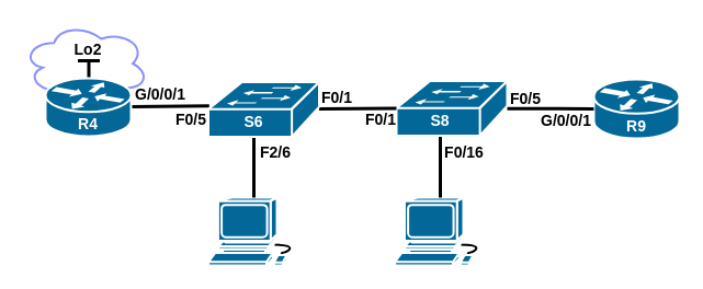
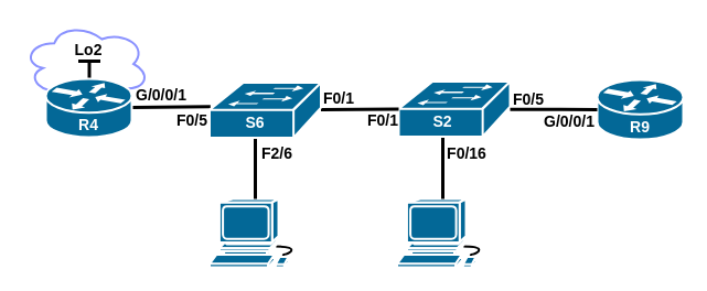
  <mxCell id="0" />
  <mxCell id="1" parent="0" />
  <mxCell id="2" value="" style="group" parent="1" vertex="1" connectable="0"><mxGeometry x="361" y="74.5" width="101" height="53" as="geometry" /></mxCell>
  <mxCell id="3" value="" style="shape=mxgraph.cisco.switches.workgroup_switch;sketch=0;html=1;pointerEvents=1;dashed=0;fillColor=#036897;strokeColor=#ffffff;strokeWidth=2;verticalLabelPosition=bottom;verticalAlign=top;align=center;outlineConnect=0;" parent="2" vertex="1"><mxGeometry y="-1" width="101" height="50" as="geometry" /></mxCell>
- <mxCell id="4" value="&lt;b&gt;&lt;font color=&quot;#ffffff&quot; style=&quot;font-size: 14px;&quot;&gt;S8&lt;/font&gt;&lt;/b&gt;" style="text;html=1;align=center;verticalAlign=middle;whiteSpace=wrap;rounded=0;" parent="2" vertex="1"><mxGeometry x="10" y="20" width="60" height="30" as="geometry" /></mxCell>
+ <mxCell id="4" value="&lt;b&gt;&lt;font color=&quot;#ffffff&quot; style=&quot;font-size: 14px;&quot;&gt;S2&lt;/font&gt;&lt;/b&gt;" style="text;html=1;align=center;verticalAlign=middle;whiteSpace=wrap;rounded=0;" parent="2" vertex="1"><mxGeometry x="10" y="20" width="60" height="30" as="geometry" /></mxCell>
  <mxCell id="5" value="&lt;b&gt;&lt;font style=&quot;font-size: 14px;&quot;&gt;F0/5&lt;/font&gt;&lt;/b&gt;" style="text;html=1;align=center;verticalAlign=middle;whiteSpace=wrap;rounded=0;" parent="1" vertex="1"><mxGeometry x="144" y="93.5" width="60" height="30" as="geometry" /></mxCell>
  <mxCell id="6" value="&lt;b&gt;&lt;font style=&quot;font-size: 14px;&quot;&gt;F0/5&lt;/font&gt;&lt;/b&gt;" style="text;html=1;align=center;verticalAlign=middle;whiteSpace=wrap;rounded=0;" parent="1" vertex="1"><mxGeometry x="449" y="74.5" width="60" height="30" as="geometry" /></mxCell>
  <mxCell id="7" value="&lt;b&gt;&lt;font style=&quot;font-size: 14px;&quot;&gt;G/0/0/1&lt;/font&gt;&lt;/b&gt;" style="text;html=1;align=center;verticalAlign=middle;whiteSpace=wrap;rounded=0;" parent="1" vertex="1"><mxGeometry x="116" y="68.5" width="60" height="34" as="geometry" /></mxCell>
  <mxCell id="8" value="&lt;b&gt;&lt;font style=&quot;font-size: 14px;&quot;&gt;F0/1&lt;/font&gt;&lt;/b&gt;" style="text;html=1;align=center;verticalAlign=middle;whiteSpace=wrap;rounded=0;" parent="1" vertex="1"><mxGeometry x="317" y="93.5" width="60" height="30" as="geometry" /></mxCell>
  <mxCell id="9" value="" style="endArrow=none;html=1;rounded=0;strokeWidth=3;entryX=0.008;entryY=0.437;entryDx=0;entryDy=0;entryPerimeter=0;" parent="1" source="27" target="13" edge="1"><mxGeometry width="50" height="50" relative="1" as="geometry"><mxPoint x="211" y="-10" as="sourcePoint" /><mxPoint x="171" y="100" as="targetPoint" /></mxGeometry></mxCell>
  <mxCell id="10" value="" style="endArrow=none;html=1;rounded=0;entryX=0;entryY=0.5;entryDx=0;entryDy=0;entryPerimeter=0;strokeWidth=3;" parent="1" source="13" target="3" edge="1"><mxGeometry width="50" height="50" relative="1" as="geometry"><mxPoint x="331" y="40" as="sourcePoint" /><mxPoint x="429" y="40" as="targetPoint" /></mxGeometry></mxCell>
  <mxCell id="11" value="&lt;b&gt;&lt;font style=&quot;font-size: 14px;&quot;&gt;F0/1&lt;/font&gt;&lt;/b&gt;" style="text;html=1;align=center;verticalAlign=middle;whiteSpace=wrap;rounded=0;" parent="1" vertex="1"><mxGeometry x="277" y="73.5" width="60" height="30" as="geometry" /></mxCell>
  <mxCell id="12" value="" style="group" parent="1" vertex="1" connectable="0"><mxGeometry x="189.5" y="74.5" width="101" height="53" as="geometry" /></mxCell>
  <mxCell id="13" value="" style="shape=mxgraph.cisco.switches.workgroup_switch;sketch=0;html=1;pointerEvents=1;dashed=0;fillColor=#036897;strokeColor=#ffffff;strokeWidth=2;verticalLabelPosition=bottom;verticalAlign=top;align=center;outlineConnect=0;" parent="12" vertex="1"><mxGeometry width="101" height="50" as="geometry" /></mxCell>
  <mxCell id="14" value="&lt;b&gt;&lt;font color=&quot;#ffffff&quot; style=&quot;font-size: 14px;&quot;&gt;S6&lt;/font&gt;&lt;/b&gt;" style="text;html=1;align=center;verticalAlign=middle;whiteSpace=wrap;rounded=0;" parent="12" vertex="1"><mxGeometry x="11.5" y="21" width="60" height="30" as="geometry" /></mxCell>
  <mxCell id="15" value="" style="group" parent="1" vertex="1" connectable="0"><mxGeometry x="541" y="72" width="78" height="58" as="geometry" /></mxCell>
  <mxCell id="16" value="" style="shape=mxgraph.cisco.routers.router;sketch=0;html=1;pointerEvents=1;dashed=0;fillColor=#036897;strokeColor=#ffffff;strokeWidth=2;verticalLabelPosition=bottom;verticalAlign=top;align=center;outlineConnect=0;" parent="15" vertex="1"><mxGeometry width="78" height="53.93" as="geometry" /></mxCell>
  <mxCell id="17" value="&lt;b&gt;&lt;font color=&quot;#ffffff&quot; style=&quot;font-size: 14px;&quot;&gt;R9&lt;/font&gt;&lt;/b&gt;" style="text;html=1;align=center;verticalAlign=middle;whiteSpace=wrap;rounded=0;" parent="15" vertex="1"><mxGeometry x="9" y="27.474" width="60" height="30.526" as="geometry" /></mxCell>
  <mxCell id="18" value="&lt;b&gt;&lt;font style=&quot;font-size: 14px;&quot;&gt;G/0/0/1&lt;/font&gt;&lt;/b&gt;" style="text;html=1;align=center;verticalAlign=middle;whiteSpace=wrap;rounded=0;" parent="1" vertex="1"><mxGeometry x="486" y="92.5" width="60" height="34" as="geometry" /></mxCell>
  <mxCell id="19" value="" style="endArrow=none;html=1;rounded=0;strokeWidth=3;exitX=0;exitY=0.5;exitDx=0;exitDy=0;exitPerimeter=0;" parent="1" source="16" target="3" edge="1"><mxGeometry width="50" height="50" relative="1" as="geometry"><mxPoint x="741" y="-8.5" as="sourcePoint" /><mxPoint x="491" y="99" as="targetPoint" /></mxGeometry></mxCell>
  <mxCell id="20" value="" style="group" parent="1" vertex="1" connectable="0"><mxGeometry x="65" y="35" width="75" height="65" as="geometry" /></mxCell>
  <mxCell id="21" value="" style="group" parent="20" vertex="1" connectable="0"><mxGeometry width="75" height="65" as="geometry" /></mxCell>
  <mxCell id="22" value="" style="endArrow=none;html=1;rounded=0;strokeWidth=3;" parent="21" edge="1"><mxGeometry width="50" height="50" relative="1" as="geometry"><mxPoint x="15.5" y="20" as="sourcePoint" /><mxPoint x="15.5" y="37" as="targetPoint" /></mxGeometry></mxCell>
  <mxCell id="23" value="" style="endArrow=none;html=1;rounded=0;strokeWidth=3;" parent="21" edge="1"><mxGeometry width="50" height="50" relative="1" as="geometry"><mxPoint x="25.5" y="20" as="sourcePoint" /><mxPoint x="5.5" y="20" as="targetPoint" /></mxGeometry></mxCell>
  <mxCell id="24" value="&lt;b&gt;&lt;font style=&quot;font-size: 14px;&quot;&gt;Lo2&lt;/font&gt;&lt;/b&gt;" style="text;html=1;align=center;verticalAlign=middle;whiteSpace=wrap;rounded=0;direction=south;" parent="21" vertex="1"><mxGeometry width="30" height="20" as="geometry" /></mxCell>
  <mxCell id="25" value="" style="ellipse;shape=cloud;whiteSpace=wrap;html=1;strokeWidth=2;strokeColor=light-dark(#8a92ff, #ededed);fillColor=none;" parent="21" vertex="1"><mxGeometry x="-45" y="-15" width="115" height="75" as="geometry" /></mxCell>
  <mxCell id="26" value="" style="group" parent="1" vertex="1" connectable="0"><mxGeometry x="41" y="71" width="78" height="57" as="geometry" /></mxCell>
  <mxCell id="27" value="" style="shape=mxgraph.cisco.routers.router;sketch=0;html=1;pointerEvents=1;dashed=0;fillColor=#036897;strokeColor=#ffffff;strokeWidth=2;verticalLabelPosition=bottom;verticalAlign=top;align=center;outlineConnect=0;" parent="26" vertex="1"><mxGeometry width="78" height="53" as="geometry" /></mxCell>
  <mxCell id="28" value="&lt;b&gt;&lt;font color=&quot;#ffffff&quot; style=&quot;font-size: 14px;&quot;&gt;R4&lt;/font&gt;&lt;/b&gt;" style="text;html=1;align=center;verticalAlign=middle;whiteSpace=wrap;rounded=0;" parent="26" vertex="1"><mxGeometry x="9" y="27" width="60" height="30" as="geometry" /></mxCell>
  <mxCell id="29" value="" style="group" vertex="1" connectable="0" parent="1"><mxGeometry x="189.5" y="180" width="83" height="62" as="geometry" /></mxCell>
  <mxCell id="30" value="" style="shape=mxgraph.cisco.computers_and_peripherals.workstation;sketch=0;html=1;pointerEvents=1;dashed=0;fillColor=#036897;strokeColor=#ffffff;strokeWidth=2;verticalLabelPosition=bottom;verticalAlign=top;align=center;outlineConnect=0;" vertex="1" parent="29"><mxGeometry width="83" height="62" as="geometry" /></mxCell>
  <mxCell id="31" value="" style="group" vertex="1" connectable="0" parent="1"><mxGeometry x="359.5" y="180" width="83" height="62" as="geometry" /></mxCell>
  <mxCell id="32" value="" style="shape=mxgraph.cisco.computers_and_peripherals.workstation;sketch=0;html=1;pointerEvents=1;dashed=0;fillColor=#036897;strokeColor=#ffffff;strokeWidth=2;verticalLabelPosition=bottom;verticalAlign=top;align=center;outlineConnect=0;" vertex="1" parent="31"><mxGeometry width="83" height="62" as="geometry" /></mxCell>
  <mxCell id="33" value="" style="endArrow=none;html=1;rounded=0;entryX=0.5;entryY=1;entryDx=0;entryDy=0;strokeWidth=3;exitX=0.5;exitY=0;exitDx=0;exitDy=0;exitPerimeter=0;" edge="1" parent="1" source="30" target="14"><mxGeometry width="50" height="50" relative="1" as="geometry"><mxPoint x="272" y="160" as="sourcePoint" /><mxPoint x="342" y="160" as="targetPoint" /></mxGeometry></mxCell>
  <mxCell id="34" value="" style="endArrow=none;html=1;rounded=0;entryX=0.5;entryY=1;entryDx=0;entryDy=0;strokeWidth=3;exitX=0.5;exitY=0;exitDx=0;exitDy=0;exitPerimeter=0;" edge="1" parent="1" source="32" target="4"><mxGeometry width="50" height="50" relative="1" as="geometry"><mxPoint x="462" y="178.5" as="sourcePoint" /><mxPoint x="462" y="126.5" as="targetPoint" /></mxGeometry></mxCell>
  <mxCell id="35" value="&lt;b&gt;&lt;font style=&quot;font-size: 14px;&quot;&gt;F2/6&lt;/font&gt;&lt;/b&gt;" style="text;html=1;align=center;verticalAlign=middle;whiteSpace=wrap;rounded=0;" vertex="1" parent="1"><mxGeometry x="221" y="123.5" width="60" height="30" as="geometry" /></mxCell>
  <mxCell id="36" value="&lt;b&gt;&lt;font style=&quot;font-size: 14px;&quot;&gt;F0/16&lt;/font&gt;&lt;/b&gt;" style="text;html=1;align=center;verticalAlign=middle;whiteSpace=wrap;rounded=0;" vertex="1" parent="1"><mxGeometry x="393" y="123.5" width="60" height="30" as="geometry" /></mxCell>
